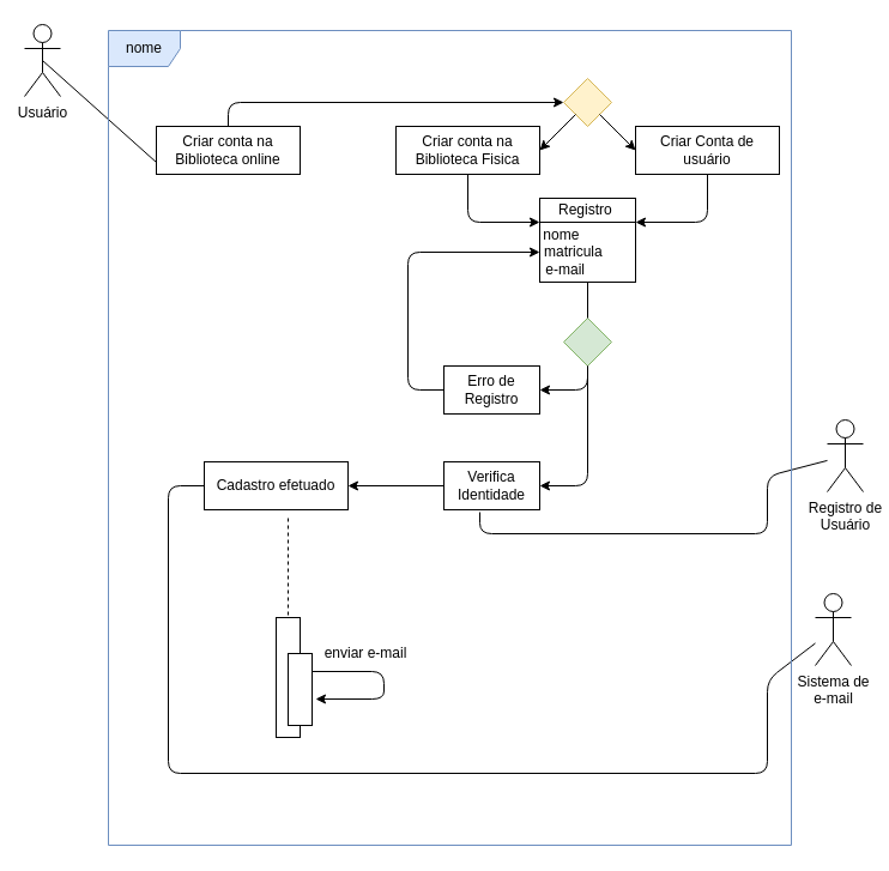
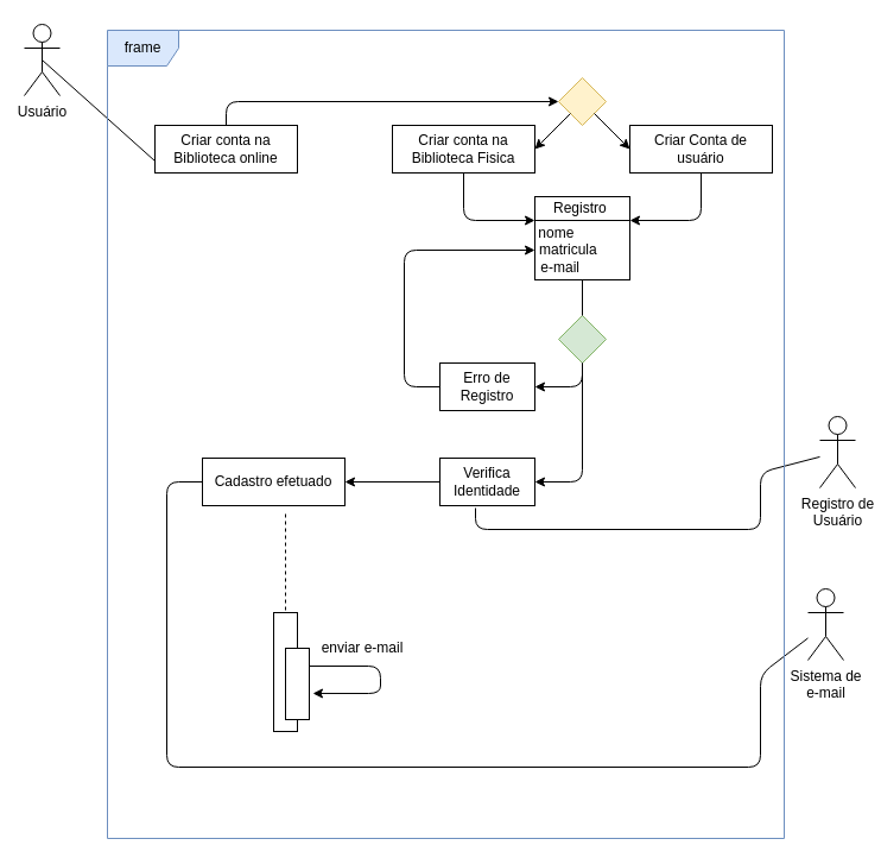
  <mxCell id="0" />
  <mxCell id="1" parent="0" />
  <mxCell id="2" value="Usuário" style="shape=umlActor;verticalLabelPosition=bottom;verticalAlign=top;html=1;outlineConnect=0;" vertex="1" parent="1"><mxGeometry x="20" y="20" width="30" height="60" as="geometry" /></mxCell>
  <mxCell id="3" value="Criar conta na Biblioteca online" style="rounded=0;whiteSpace=wrap;html=1;" vertex="1" parent="1"><mxGeometry x="130" y="105" width="120" height="40" as="geometry" /></mxCell>
  <mxCell id="4" value="" style="endArrow=none;html=1;exitX=0.5;exitY=0.5;exitDx=0;exitDy=0;exitPerimeter=0;entryX=0;entryY=0.75;entryDx=0;entryDy=0;" edge="1" parent="1" source="2" target="3"><mxGeometry width="50" height="50" relative="1" as="geometry"><mxPoint x="410" y="355" as="sourcePoint" /><mxPoint x="460" y="305" as="targetPoint" /></mxGeometry></mxCell>
  <mxCell id="5" value="Criar conta na Biblioteca Fisica" style="rounded=0;whiteSpace=wrap;html=1;" vertex="1" parent="1"><mxGeometry x="330" y="105" width="120" height="40" as="geometry" /></mxCell>
  <mxCell id="6" value="Criar Conta de usuário" style="rounded=0;whiteSpace=wrap;html=1;" vertex="1" parent="1"><mxGeometry x="530" y="105" width="120" height="40" as="geometry" /></mxCell>
  <mxCell id="7" value="" style="endArrow=none;dashed=1;html=1;exitX=0.5;exitY=1;exitDx=0;exitDy=0;" edge="1" parent="1" source="8"><mxGeometry width="50" height="50" relative="1" as="geometry"><mxPoint x="240" y="645" as="sourcePoint" /><mxPoint x="240" y="429" as="targetPoint" /></mxGeometry></mxCell>
  <mxCell id="8" value="" style="rounded=0;whiteSpace=wrap;html=1;" vertex="1" parent="1"><mxGeometry x="230" y="515" width="20" height="100" as="geometry" /></mxCell>
  <mxCell id="9" value="" style="rounded=0;whiteSpace=wrap;html=1;" vertex="1" parent="1"><mxGeometry x="240" y="545" width="20" height="60" as="geometry" /></mxCell>
  <mxCell id="10" value="" style="endArrow=classic;html=1;exitX=1;exitY=0.25;exitDx=0;exitDy=0;entryX=1.15;entryY=0.633;entryDx=0;entryDy=0;entryPerimeter=0;" edge="1" parent="1" source="9" target="9"><mxGeometry width="50" height="50" relative="1" as="geometry"><mxPoint x="290" y="345" as="sourcePoint" /><mxPoint x="530" y="375" as="targetPoint" /><Array as="points"><mxPoint x="320" y="560" /><mxPoint x="320" y="583" /></Array></mxGeometry></mxCell>
  <mxCell id="11" value="enviar e-mail" style="text;html=1;strokeColor=none;fillColor=none;align=center;verticalAlign=middle;whiteSpace=wrap;rounded=0;" vertex="1" parent="1"><mxGeometry x="260" y="535" width="90" height="20" as="geometry" /></mxCell>
  <mxCell id="12" value="" style="rhombus;whiteSpace=wrap;html=1;fillColor=#fff2cc;strokeColor=#d6b656;" vertex="1" parent="1"><mxGeometry x="470" width="40" height="40" as="geometry" y="65" /></mxCell>
  <mxCell id="13" value="" style="endArrow=classic;html=1;exitX=0.5;exitY=0;exitDx=0;exitDy=0;entryX=0;entryY=0.5;entryDx=0;entryDy=0;" edge="1" parent="1" source="3" target="12"><mxGeometry width="50" height="50" relative="1" as="geometry"><mxPoint x="290" y="235" as="sourcePoint" /><mxPoint x="340" y="185" as="targetPoint" /><Array as="points"><mxPoint x="190" y="85" /></Array></mxGeometry></mxCell>
  <mxCell id="14" value="" style="endArrow=classic;html=1;exitX=0;exitY=1;exitDx=0;exitDy=0;entryX=1;entryY=0.5;entryDx=0;entryDy=0;" edge="1" parent="1" source="12" target="5"><mxGeometry width="50" height="50" relative="1" as="geometry"><mxPoint x="290" y="235" as="sourcePoint" /><mxPoint x="340" y="185" as="targetPoint" /></mxGeometry></mxCell>
  <mxCell id="15" value="" style="endArrow=classic;html=1;exitX=1;exitY=1;exitDx=0;exitDy=0;entryX=0;entryY=0.5;entryDx=0;entryDy=0;" edge="1" parent="1" source="12" target="6"><mxGeometry width="50" height="50" relative="1" as="geometry"><mxPoint x="290" y="235" as="sourcePoint" /><mxPoint x="340" y="185" as="targetPoint" /></mxGeometry></mxCell>
  <mxCell id="16" value="Registro&amp;nbsp;" style="rounded=0;whiteSpace=wrap;html=1;" vertex="1" parent="1"><mxGeometry x="450" y="165" width="80" height="20" as="geometry" /></mxCell>
  <mxCell id="17" value="" style="endArrow=classic;html=1;entryX=0;entryY=0;entryDx=0;entryDy=0;exitX=0.5;exitY=1;exitDx=0;exitDy=0;" edge="1" parent="1" source="5" target="19"><mxGeometry width="50" height="50" relative="1" as="geometry"><mxPoint x="290" y="235" as="sourcePoint" /><mxPoint x="340" y="185" as="targetPoint" /><Array as="points"><mxPoint x="390" y="185" /></Array></mxGeometry></mxCell>
  <mxCell id="18" value="" style="endArrow=classic;html=1;exitX=0.5;exitY=1;exitDx=0;exitDy=0;entryX=1;entryY=0;entryDx=0;entryDy=0;" edge="1" parent="1" source="6" target="19"><mxGeometry width="50" height="50" relative="1" as="geometry"><mxPoint x="290" y="235" as="sourcePoint" /><mxPoint x="340" y="185" as="targetPoint" /><Array as="points"><mxPoint x="590" y="185" /></Array></mxGeometry></mxCell>
  <mxCell id="19" value="nome&amp;nbsp; &amp;nbsp; &amp;nbsp; &amp;nbsp; &amp;nbsp; &amp;nbsp; &amp;nbsp;&lt;br&gt;matricula&amp;nbsp; &amp;nbsp; &amp;nbsp; &amp;nbsp;&lt;br&gt;e-mail&amp;nbsp; &amp;nbsp; &amp;nbsp; &amp;nbsp; &amp;nbsp; &amp;nbsp;&lt;br&gt;" style="rounded=0;whiteSpace=wrap;html=1;" vertex="1" parent="1"><mxGeometry x="450" y="185" width="80" height="50" as="geometry" /></mxCell>
  <mxCell id="20" value="" style="rhombus;whiteSpace=wrap;html=1;fillColor=#d5e8d4;strokeColor=#82b366;" vertex="1" parent="1"><mxGeometry x="470" y="265" width="40" height="40" as="geometry" /></mxCell>
  <mxCell id="21" value="" style="endArrow=none;html=1;entryX=0.5;entryY=1;entryDx=0;entryDy=0;exitX=0.5;exitY=0;exitDx=0;exitDy=0;" edge="1" parent="1" source="20" target="19"><mxGeometry width="50" height="50" relative="1" as="geometry"><mxPoint x="290" y="315" as="sourcePoint" /><mxPoint x="340" y="265" as="targetPoint" /></mxGeometry></mxCell>
  <mxCell id="22" value="Erro de Registro" style="rounded=0;whiteSpace=wrap;html=1;" vertex="1" parent="1"><mxGeometry x="370" y="305" width="80" height="40" as="geometry" /></mxCell>
  <mxCell id="23" value="Verifica Identidade" style="rounded=0;whiteSpace=wrap;html=1;" vertex="1" parent="1"><mxGeometry x="370" y="385" width="80" height="40" as="geometry" /></mxCell>
  <mxCell id="24" value="" style="endArrow=classic;html=1;exitX=0.5;exitY=1;exitDx=0;exitDy=0;entryX=1;entryY=0.5;entryDx=0;entryDy=0;" edge="1" parent="1" source="20" target="23"><mxGeometry width="50" height="50" relative="1" as="geometry"><mxPoint x="290" y="305" as="sourcePoint" /><mxPoint x="340" y="255" as="targetPoint" /><Array as="points"><mxPoint x="490" y="405" /></Array></mxGeometry></mxCell>
  <mxCell id="25" value="" style="endArrow=classic;html=1;entryX=1;entryY=0.5;entryDx=0;entryDy=0;" edge="1" parent="1" target="22"><mxGeometry width="50" height="50" relative="1" as="geometry"><mxPoint x="490" y="305" as="sourcePoint" /><mxPoint x="340" y="255" as="targetPoint" /><Array as="points"><mxPoint x="490" y="325" /></Array></mxGeometry></mxCell>
  <mxCell id="26" value="" style="endArrow=classic;html=1;exitX=0;exitY=0.5;exitDx=0;exitDy=0;entryX=0;entryY=0.5;entryDx=0;entryDy=0;" edge="1" parent="1" source="22" target="19"><mxGeometry width="50" height="50" relative="1" as="geometry"><mxPoint x="290" y="305" as="sourcePoint" /><mxPoint x="340" y="255" as="targetPoint" /><Array as="points"><mxPoint x="340" y="325" /><mxPoint x="340" y="210" /></Array></mxGeometry></mxCell>
  <mxCell id="27" value="Cadastro efetuado" style="rounded=0;whiteSpace=wrap;html=1;" vertex="1" parent="1"><mxGeometry x="170" y="385" width="120" height="40" as="geometry" /></mxCell>
  <mxCell id="28" value="" style="endArrow=classic;html=1;entryX=1;entryY=0.5;entryDx=0;entryDy=0;exitX=0;exitY=0.5;exitDx=0;exitDy=0;" edge="1" parent="1" source="23" target="27"><mxGeometry width="50" height="50" relative="1" as="geometry"><mxPoint x="290" y="505" as="sourcePoint" /><mxPoint x="340" y="455" as="targetPoint" /></mxGeometry></mxCell>
  <mxCell id="29" value="Registro de &lt;br&gt;Usuário" style="shape=umlActor;verticalLabelPosition=bottom;verticalAlign=top;html=1;" vertex="1" parent="1"><mxGeometry x="690" y="350" width="30" height="60" as="geometry" /></mxCell>
  <mxCell id="30" value="" style="endArrow=none;html=1;entryX=0.375;entryY=1.05;entryDx=0;entryDy=0;entryPerimeter=0;" edge="1" parent="1" source="29" target="23"><mxGeometry width="50" height="50" relative="1" as="geometry"><mxPoint x="290" y="445" as="sourcePoint" /><mxPoint x="340" y="395" as="targetPoint" /><Array as="points"><mxPoint x="640" y="397" /><mxPoint x="640" y="445" /><mxPoint x="400" y="445" /></Array></mxGeometry></mxCell>
  <mxCell id="31" value="Sistema de&lt;br&gt;e-mail" style="shape=umlActor;verticalLabelPosition=bottom;verticalAlign=top;html=1;outlineConnect=0;" vertex="1" parent="1"><mxGeometry x="680" y="495" width="30" height="60" as="geometry" /></mxCell>
  <mxCell id="32" value="" style="endArrow=none;html=1;exitX=0;exitY=0.5;exitDx=0;exitDy=0;" edge="1" parent="1" source="27" target="31"><mxGeometry width="50" height="50" relative="1" as="geometry"><mxPoint x="290" y="445" as="sourcePoint" /><mxPoint x="340" y="395" as="targetPoint" /><Array as="points"><mxPoint x="140" y="405" /><mxPoint x="140" y="645" /><mxPoint x="640" y="645" /><mxPoint x="640" y="567" /></Array></mxGeometry></mxCell>
- <mxCell id="33" value="nome" style="shape=umlFrame;whiteSpace=wrap;html=1;glass=0;fillColor=#dae8fc;strokeColor=#6c8ebf;" vertex="1" parent="1"><mxGeometry x="90" y="25" width="570" height="680" as="geometry" /></mxCell>
+ <mxCell id="33" value="frame" style="shape=umlFrame;whiteSpace=wrap;html=1;glass=0;fillColor=#dae8fc;strokeColor=#6c8ebf;" vertex="1" parent="1"><mxGeometry x="90" y="25" width="570" height="680" as="geometry" /></mxCell>
